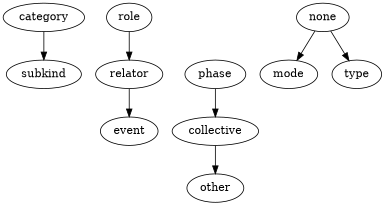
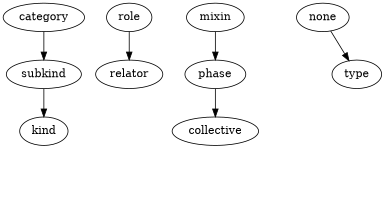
  strict digraph {
    category
    subkind
+   kind
    role
    relator
-   event
+   mixin
    phase
    collective
    none
-   mode
    type
-   other
    category -> subkind
+   subkind -> kind
    role -> relator
-   relator -> event
+   mixin -> phase
    phase -> collective
-   collective -> other
-   none -> mode
    none -> type
  }
